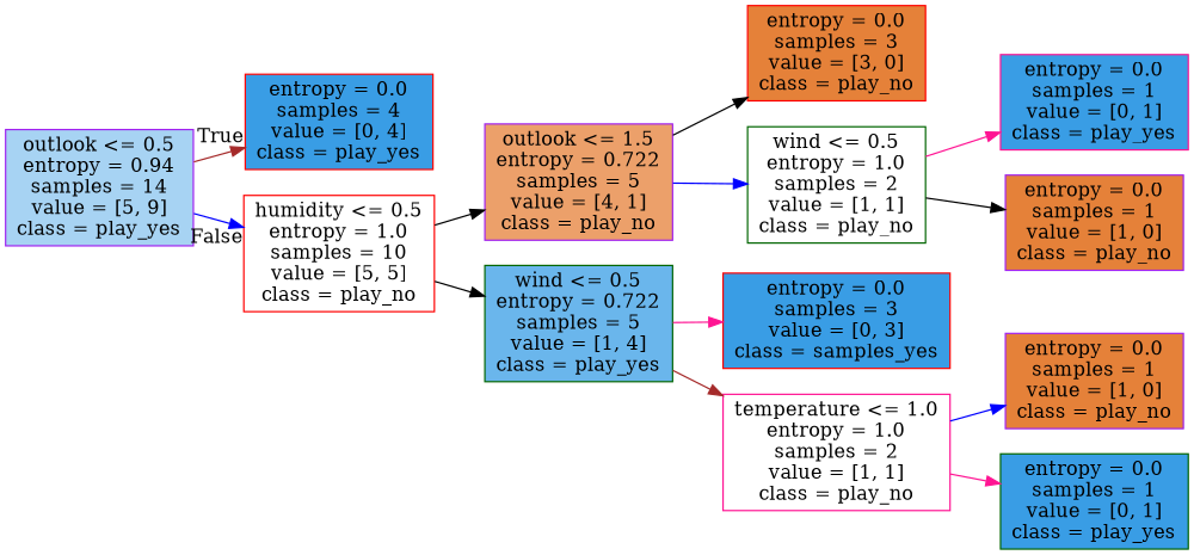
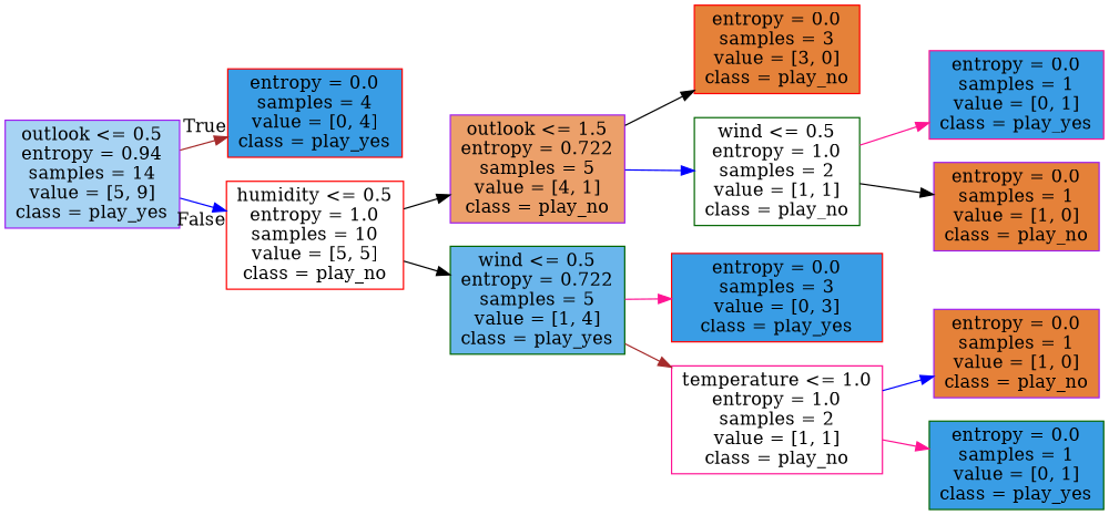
  digraph {
    rankdir=LR
    node [color=purple fillcolor="#399de5" shape=box style=filled]
    edge [color=black]
    n1 [fillcolor="#a7d3f3" label="outlook <= 0.5\nentropy = 0.94\nsamples = 14\nvalue = [5, 9]\nclass = play_yes"]
    n2 [color=red label="entropy = 0.0\nsamples = 4\nvalue = [0, 4]\nclass = play_yes"]
    n3 [color=red fillcolor="#ffffff" label="humidity <= 0.5\nentropy = 1.0\nsamples = 10\nvalue = [5, 5]\nclass = play_no"]
    n4 [fillcolor="#eca06a" label="outlook <= 1.5\nentropy = 0.722\nsamples = 5\nvalue = [4, 1]\nclass = play_no"]
    n5 [color=darkgreen fillcolor="#6ab6ec" label="wind <= 0.5\nentropy = 0.722\nsamples = 5\nvalue = [1, 4]\nclass = play_yes"]
    n6 [color=red fillcolor="#e58139" label="entropy = 0.0\nsamples = 3\nvalue = [3, 0]\nclass = play_no"]
    n7 [color=darkgreen fillcolor="#ffffff" label="wind <= 0.5\nentropy = 1.0\nsamples = 2\nvalue = [1, 1]\nclass = play_no"]
    n8 [color=deeppink label="entropy = 0.0\nsamples = 1\nvalue = [0, 1]\nclass = play_yes"]
    n9 [fillcolor="#e58139" label="entropy = 0.0\nsamples = 1\nvalue = [1, 0]\nclass = play_no"]
-   n10 [color=red label="entropy = 0.0\nsamples = 3\nvalue = [0, 3]\nclass = samples_yes"]
+   n10 [color=red label="entropy = 0.0\nsamples = 3\nvalue = [0, 3]\nclass = play_yes"]
    n11 [color=deeppink fillcolor="#ffffff" label="temperature <= 1.0\nentropy = 1.0\nsamples = 2\nvalue = [1, 1]\nclass = play_no"]
    n12 [fillcolor="#e58139" label="entropy = 0.0\nsamples = 1\nvalue = [1, 0]\nclass = play_no"]
    n13 [color=darkgreen label="entropy = 0.0\nsamples = 1\nvalue = [0, 1]\nclass = play_yes"]
    n1 -> n2 [headlabel=True labelangle=45 labeldistance=2.5 color=brown]
    n1 -> n3 [headlabel=False labelangle=-45 labeldistance=2.5 color=blue]
    n3 -> n4
    n3 -> n5
    n4 -> n6
    n4 -> n7 [color=blue]
    n5 -> n10 [color=deeppink]
    n5 -> n11 [color=brown]
    n7 -> n8 [color=deeppink]
    n7 -> n9
    n11 -> n12 [color=blue]
    n11 -> n13 [color=deeppink]
  }
